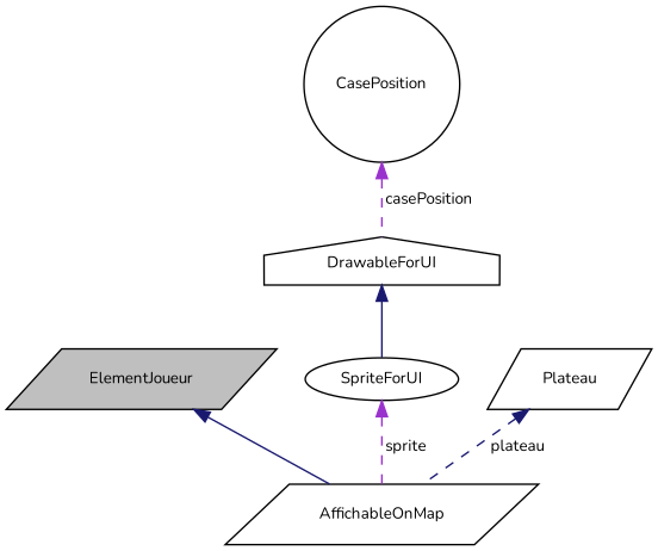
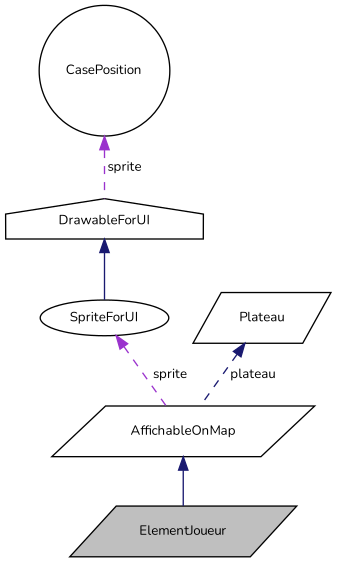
  digraph {
    fontname=Nunito
    node [color=black fillcolor=white fontname=Nunito fontsize=10 shape=parallelogram style=filled]
    edge [color=midnightblue dir=back fontname=Nunito fontsize=10 labelfontname=Helvetica labelfontsize=10 style=dashed]
    n1 [fillcolor=grey75 fontcolor=black height=0.2 label=ElementJoueur width=0.4]
    n2 [height=0.2 label=AffichableOnMap width=0.4]
    n3 [height=0.2 label=SpriteForUI shape=ellipse width=0.4]
    n4 [height=0.2 label=DrawableForUI shape=house width=0.4]
    n5 [height=0.2 label=CasePosition shape=circle width=0.4]
    n6 [height=0.2 label=Plateau width=0.4]
-   n1 -> n2 [style=solid]
+   n2 -> n1 [style=solid]
    n3 -> n2 [color=darkorchid3 label=" sprite"]
    n4 -> n3 [style=solid]
-   n5 -> n4 [color=darkorchid3 label=" casePosition"]
+   n5 -> n4 [color=darkorchid3 label=" sprite"]
    n6 -> n2 [label=" plateau"]
  }
